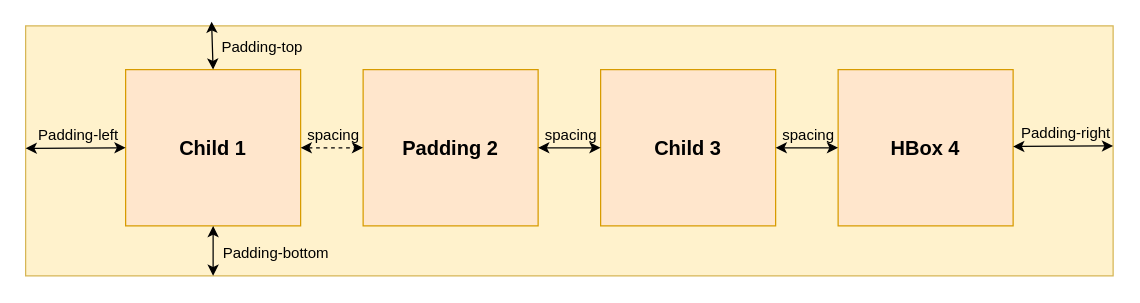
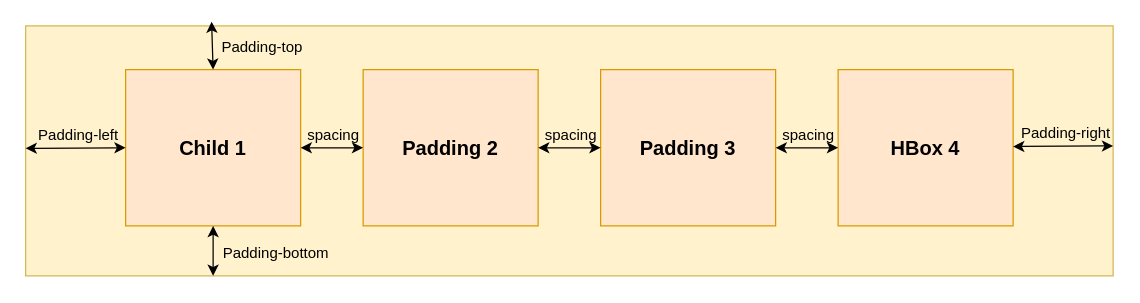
  <mxCell id="0" />
  <mxCell id="1" parent="0" />
  <mxCell id="2" value="" style="rounded=0;whiteSpace=wrap;html=1;fillColor=#fff2cc;strokeColor=#d6b656;" vertex="1" parent="1"><mxGeometry x="20" width="870" height="200" as="geometry" y="20" /></mxCell>
  <mxCell id="3" value="Child 1" style="rounded=0;whiteSpace=wrap;html=1;fillColor=#ffe6cc;strokeColor=#d79b00;fontSize=16;fontStyle=1" vertex="1" parent="1"><mxGeometry x="100" y="55" width="140" height="125" as="geometry" /></mxCell>
  <mxCell id="4" value="Padding 2" style="rounded=0;whiteSpace=wrap;html=1;fillColor=#ffe6cc;strokeColor=#d79b00;fontSize=16;fontStyle=1" vertex="1" parent="1"><mxGeometry x="290" y="55" width="140" height="125" as="geometry" /></mxCell>
- <mxCell id="5" value="Child 3" style="rounded=0;whiteSpace=wrap;html=1;fillColor=#ffe6cc;strokeColor=#d79b00;fontSize=16;fontStyle=1" vertex="1" parent="1"><mxGeometry x="480" y="55" width="140" height="125" as="geometry" /></mxCell>
+ <mxCell id="5" value="Padding 3" style="rounded=0;whiteSpace=wrap;html=1;fillColor=#ffe6cc;strokeColor=#d79b00;fontSize=16;fontStyle=1" vertex="1" parent="1"><mxGeometry x="480" y="55" width="140" height="125" as="geometry" /></mxCell>
  <mxCell id="6" value="HBox 4" style="rounded=0;whiteSpace=wrap;html=1;fillColor=#ffe6cc;strokeColor=#d79b00;fontSize=16;fontStyle=1" vertex="1" parent="1"><mxGeometry x="670" y="55" width="140" height="125" as="geometry" /></mxCell>
- <mxCell id="7" value="spacing" style="endArrow=classic;startArrow=classic;html=1;fontSize=12;entryX=0;entryY=0.5;entryDx=0;entryDy=0;exitX=1;exitY=0.5;exitDx=0;exitDy=0;labelBackgroundColor=none;dashed=1;" edge="1" parent="1" source="3" target="4"><mxGeometry x="0.057" y="10" width="50" height="50" relative="1" as="geometry"><mxPoint x="230" y="140" as="sourcePoint" /><mxPoint x="300" y="140" as="targetPoint" /><Array as="points" /><mxPoint as="offset" /></mxGeometry></mxCell>
+ <mxCell id="7" value="spacing" style="endArrow=classic;startArrow=classic;html=1;fontSize=12;entryX=0;entryY=0.5;entryDx=0;entryDy=0;exitX=1;exitY=0.5;exitDx=0;exitDy=0;labelBackgroundColor=none;" edge="1" parent="1" source="3" target="4"><mxGeometry x="0.057" y="10" width="50" height="50" relative="1" as="geometry"><mxPoint x="230" y="140" as="sourcePoint" /><mxPoint x="300" y="140" as="targetPoint" /><Array as="points" /><mxPoint as="offset" /></mxGeometry></mxCell>
  <mxCell id="8" value="spacing" style="endArrow=classic;startArrow=classic;html=1;fontSize=12;entryX=0;entryY=0.5;entryDx=0;entryDy=0;exitX=1;exitY=0.5;exitDx=0;exitDy=0;labelBackgroundColor=none;" edge="1" parent="1" source="4" target="5"><mxGeometry x="0.057" y="10" width="50" height="50" relative="1" as="geometry"><mxPoint x="260" y="137.5" as="sourcePoint" /><mxPoint x="310" y="137.5" as="targetPoint" /><Array as="points" /><mxPoint as="offset" /></mxGeometry></mxCell>
  <mxCell id="9" value="spacing" style="endArrow=classic;startArrow=classic;html=1;fontSize=12;entryX=0;entryY=0.5;entryDx=0;entryDy=0;exitX=1;exitY=0.5;exitDx=0;exitDy=0;labelBackgroundColor=none;" edge="1" parent="1" source="5" target="6"><mxGeometry x="0.057" y="10" width="50" height="50" relative="1" as="geometry"><mxPoint x="440" y="127.5" as="sourcePoint" /><mxPoint x="490" y="127.5" as="targetPoint" /><Array as="points" /><mxPoint as="offset" /></mxGeometry></mxCell>
  <mxCell id="10" value="Padding-left" style="endArrow=classic;startArrow=classic;html=1;fontSize=12;entryX=0;entryY=0.5;entryDx=0;entryDy=0;labelBackgroundColor=none;" edge="1" parent="1"><mxGeometry x="0.057" y="10" width="50" height="50" relative="1" as="geometry"><mxPoint x="20" y="118" as="sourcePoint" /><mxPoint x="100" y="117.5" as="targetPoint" /><Array as="points" /><mxPoint as="offset" /></mxGeometry></mxCell>
  <mxCell id="11" value="Padding-right" style="endArrow=classic;startArrow=classic;html=1;fontSize=12;exitX=1;exitY=0.5;exitDx=0;exitDy=0;labelBackgroundColor=none;" edge="1" parent="1"><mxGeometry x="0.057" y="10" width="50" height="50" relative="1" as="geometry"><mxPoint x="810" y="116.5" as="sourcePoint" /><mxPoint x="890" y="116" as="targetPoint" /><Array as="points" /><mxPoint as="offset" /></mxGeometry></mxCell>
  <mxCell id="12" value="Padding-top" style="endArrow=classic;startArrow=classic;html=1;fontSize=12;entryX=0.171;entryY=-0.017;entryDx=0;entryDy=0;exitX=0.5;exitY=0;exitDx=0;exitDy=0;labelBackgroundColor=none;entryPerimeter=0;" edge="1" parent="1" source="3" target="2"><mxGeometry x="-0.193" y="-40" width="50" height="50" relative="1" as="geometry"><mxPoint x="470" y="157.5" as="sourcePoint" /><mxPoint x="520" y="157.5" as="targetPoint" /><Array as="points" /><mxPoint y="-1" as="offset" /></mxGeometry></mxCell>
  <mxCell id="13" value="Padding-bottom" style="endArrow=classic;startArrow=classic;html=1;fontSize=12;exitX=0.5;exitY=1;exitDx=0;exitDy=0;labelBackgroundColor=none;spacingTop=10;" edge="1" parent="1"><mxGeometry x="-0.148" y="50" width="50" height="50" relative="1" as="geometry"><mxPoint x="170" y="180" as="sourcePoint" /><mxPoint x="170" y="220" as="targetPoint" /><Array as="points" /><mxPoint as="offset" /></mxGeometry></mxCell>
